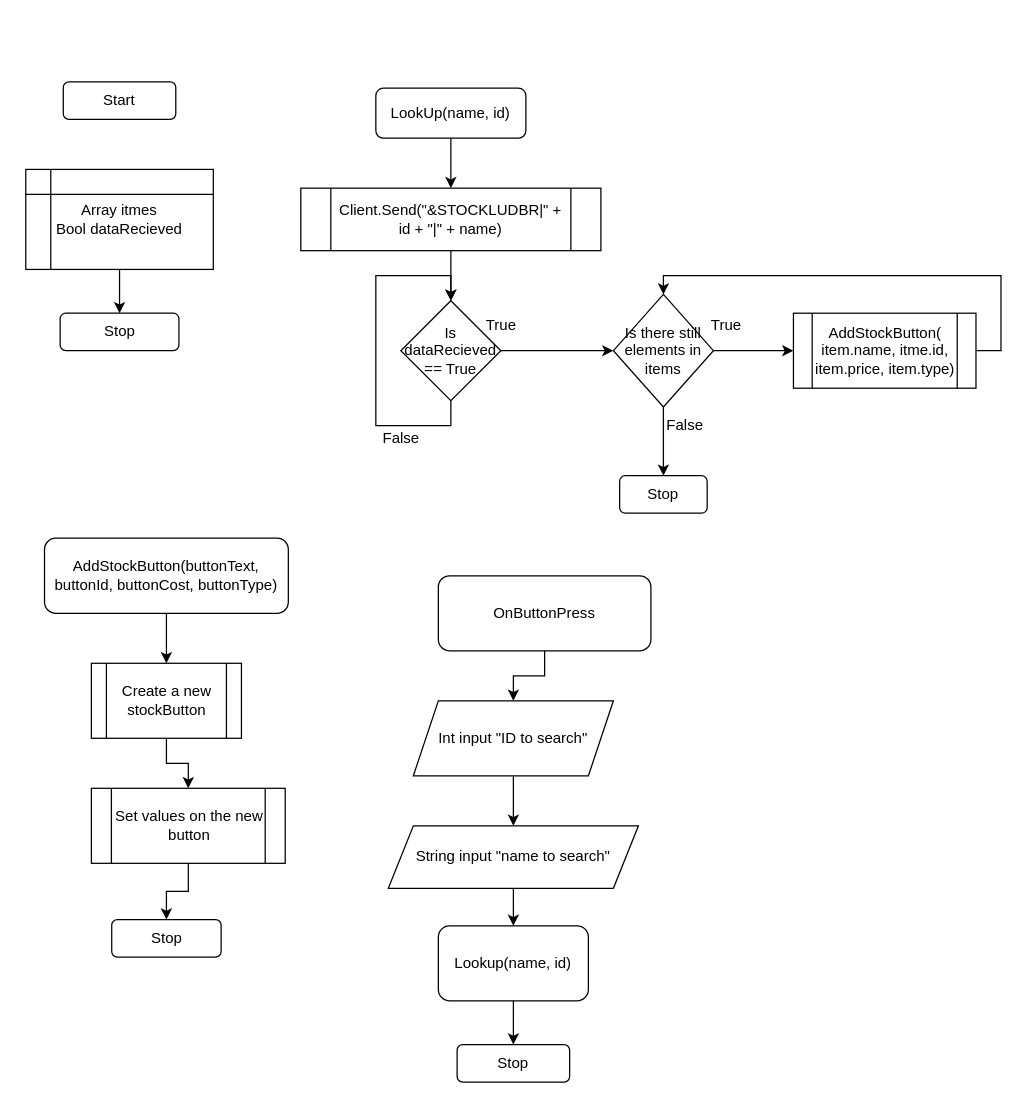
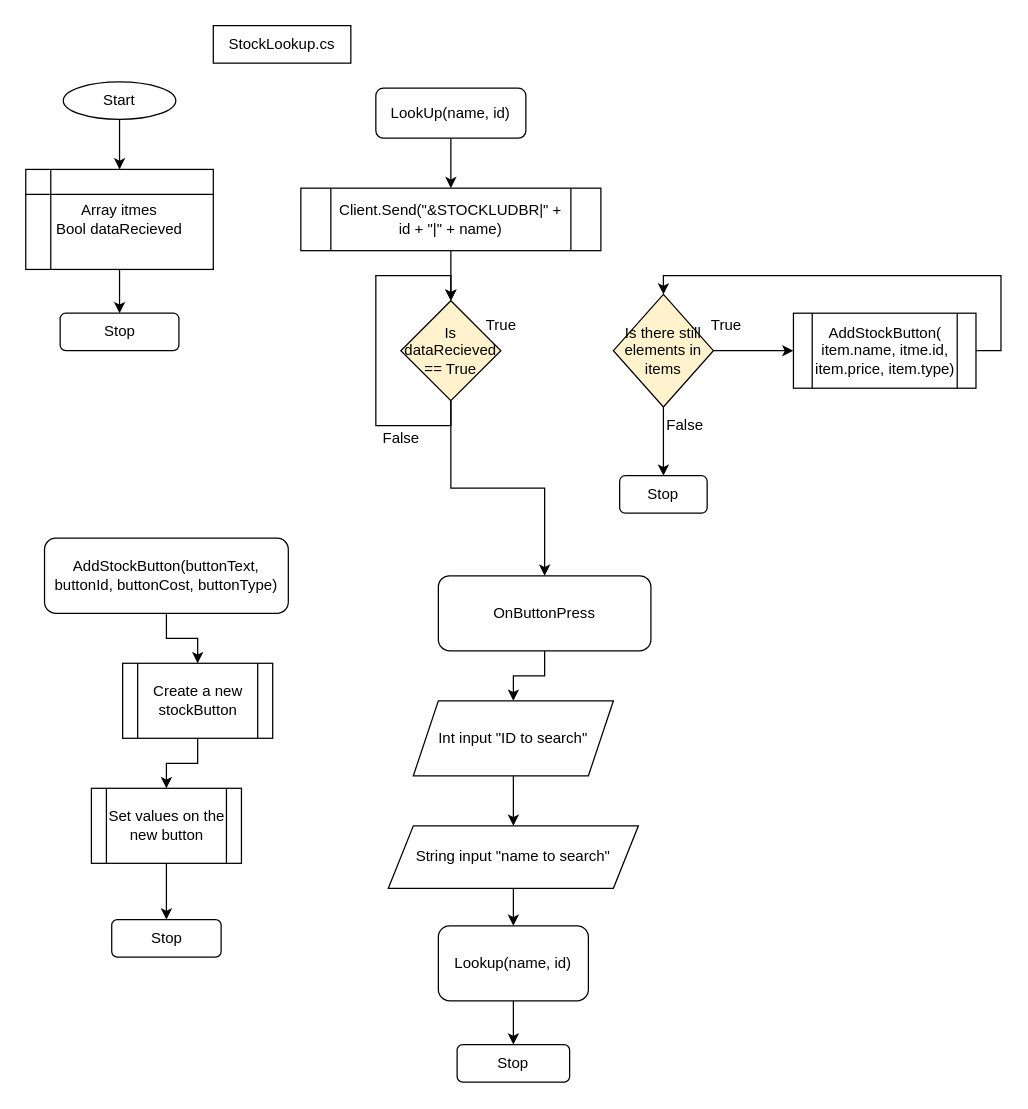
  <mxCell id="0" />
  <mxCell id="1" parent="0" />
  <mxCell id="2" style="edgeStyle=orthogonalEdgeStyle;rounded=0;orthogonalLoop=1;jettySize=auto;html=1;" parent="1" source="3" target="5" edge="1"><mxGeometry relative="1" as="geometry" /></mxCell>
  <mxCell id="3" value="LookUp(name, id)" style="rounded=1;whiteSpace=wrap;html=1;" parent="1" vertex="1"><mxGeometry x="300" y="70" width="120" height="40" as="geometry" /></mxCell>
  <mxCell id="4" style="edgeStyle=orthogonalEdgeStyle;rounded=0;orthogonalLoop=1;jettySize=auto;html=1;" parent="1" source="5" target="8" edge="1"><mxGeometry relative="1" as="geometry" /></mxCell>
  <mxCell id="5" value="Client.Send(&quot;&amp;amp;STOCKLUDBR|&quot; + id + &quot;|&quot; + name)" style="shape=process;whiteSpace=wrap;html=1;backgroundOutline=1;" parent="1" vertex="1"><mxGeometry x="240" y="150" width="240" height="50" as="geometry" /></mxCell>
- <mxCell id="6" style="edgeStyle=orthogonalEdgeStyle;rounded=0;orthogonalLoop=1;jettySize=auto;html=1;entryX=0;entryY=0.5;entryDx=0;entryDy=0;" parent="1" source="8" target="11" edge="1"><mxGeometry relative="1" as="geometry" /></mxCell>
+ <mxCell id="6" style="edgeStyle=orthogonalEdgeStyle;rounded=0;orthogonalLoop=1;jettySize=auto;html=1;" parent="1" source="8" target="32" edge="1"><mxGeometry relative="1" as="geometry" /></mxCell>
  <mxCell id="7" style="edgeStyle=orthogonalEdgeStyle;rounded=0;orthogonalLoop=1;jettySize=auto;html=1;exitX=0.5;exitY=1;exitDx=0;exitDy=0;entryX=0.5;entryY=0;entryDx=0;entryDy=0;" parent="1" source="8" target="8" edge="1"><mxGeometry relative="1" as="geometry"><mxPoint x="360" y="220" as="targetPoint" /><Array as="points"><mxPoint x="360" y="340" /><mxPoint x="300" y="340" /><mxPoint x="300" y="220" /><mxPoint x="360" y="220" /></Array></mxGeometry></mxCell>
- <mxCell id="8" value="Is dataRecieved == True" style="rhombus;whiteSpace=wrap;html=1;" parent="1" vertex="1"><mxGeometry x="320" y="240" width="80" height="80" as="geometry" /></mxCell>
+ <mxCell id="8" value="Is dataRecieved == True" style="rhombus;whiteSpace=wrap;html=1;fillColor=#fff2cc;" parent="1" vertex="1"><mxGeometry x="320" y="240" width="80" height="80" as="geometry" /></mxCell>
  <mxCell id="9" style="edgeStyle=orthogonalEdgeStyle;rounded=0;orthogonalLoop=1;jettySize=auto;html=1;entryX=0;entryY=0.5;entryDx=0;entryDy=0;" parent="1" source="11" target="14" edge="1"><mxGeometry relative="1" as="geometry" /></mxCell>
  <mxCell id="10" style="edgeStyle=orthogonalEdgeStyle;rounded=0;orthogonalLoop=1;jettySize=auto;html=1;entryX=0.5;entryY=0;entryDx=0;entryDy=0;" parent="1" source="11" target="12" edge="1"><mxGeometry relative="1" as="geometry" /></mxCell>
- <mxCell id="11" value="Is there still elements in items" style="rhombus;whiteSpace=wrap;html=1;" parent="1" vertex="1"><mxGeometry x="490" y="235" width="80" height="90" as="geometry" /></mxCell>
+ <mxCell id="11" value="Is there still elements in items" style="rhombus;whiteSpace=wrap;html=1;fillColor=#fff2cc;" parent="1" vertex="1"><mxGeometry x="490" y="235" width="80" height="90" as="geometry" /></mxCell>
  <mxCell id="12" value="Stop" style="rounded=1;whiteSpace=wrap;html=1;" parent="1" vertex="1"><mxGeometry x="495" y="380" width="70" height="30" as="geometry" /></mxCell>
  <mxCell id="13" style="edgeStyle=orthogonalEdgeStyle;rounded=0;orthogonalLoop=1;jettySize=auto;html=1;entryX=0.5;entryY=0;entryDx=0;entryDy=0;" parent="1" source="14" target="11" edge="1"><mxGeometry relative="1" as="geometry"><Array as="points"><mxPoint x="800" y="280" /><mxPoint x="800" y="220" /><mxPoint x="530" y="220" /></Array></mxGeometry></mxCell>
  <mxCell id="14" value="AddStockButton( item.name, itme.id, item.price, item.type)" style="shape=process;whiteSpace=wrap;html=1;backgroundOutline=1;" parent="1" vertex="1"><mxGeometry x="634" y="250" width="146" height="60" as="geometry" /></mxCell>
  <mxCell id="15" value="False" style="text;html=1;align=center;verticalAlign=middle;resizable=0;points=[];autosize=1;strokeColor=none;fillColor=none;" parent="1" vertex="1"><mxGeometry x="295" y="335" width="50" height="30" as="geometry" /></mxCell>
  <mxCell id="16" value="True" style="text;html=1;align=center;verticalAlign=middle;resizable=0;points=[];autosize=1;strokeColor=none;fillColor=none;" parent="1" vertex="1"><mxGeometry x="375" y="245" width="50" height="30" as="geometry" /></mxCell>
  <mxCell id="17" value="True" style="text;html=1;align=center;verticalAlign=middle;resizable=0;points=[];autosize=1;strokeColor=none;fillColor=none;" parent="1" vertex="1"><mxGeometry x="555" y="245" width="50" height="30" as="geometry" /></mxCell>
  <mxCell id="18" value="False" style="text;html=1;align=center;verticalAlign=middle;resizable=0;points=[];autosize=1;strokeColor=none;fillColor=none;" parent="1" vertex="1"><mxGeometry x="522" y="325" width="50" height="30" as="geometry" /></mxCell>
- <mxCell id="19" value="Start" style="rounded=1;whiteSpace=wrap;html=1;" parent="1" vertex="1"><mxGeometry x="50" y="65" width="90" height="30" as="geometry" /></mxCell>
+ <mxCell id="19" value="Start" style="ellipse;whiteSpace=wrap;html=1;" parent="1" vertex="1"><mxGeometry x="50" y="65" width="90" height="30" as="geometry" /></mxCell>
  <mxCell id="20" value="Array itmes&lt;br&gt;Bool dataRecieved" style="shape=internalStorage;whiteSpace=wrap;html=1;backgroundOutline=1;" parent="1" vertex="1"><mxGeometry x="20" y="135" width="150" height="80" as="geometry" /></mxCell>
  <mxCell id="21" value="Stop" style="rounded=1;whiteSpace=wrap;html=1;" parent="1" vertex="1"><mxGeometry x="47.5" y="250" width="95" height="30" as="geometry" /></mxCell>
+ <mxCell id="22" value="" style="endArrow=classic;html=1;rounded=0;entryX=0.5;entryY=0;entryDx=0;entryDy=0;exitX=0.5;exitY=1;exitDx=0;exitDy=0;" parent="1" source="19" target="20" edge="1"><mxGeometry width="50" height="50" relative="1" as="geometry"><mxPoint x="250" y="300" as="sourcePoint" /><mxPoint x="300" y="250" as="targetPoint" /></mxGeometry></mxCell>
  <mxCell id="23" value="" style="endArrow=classic;html=1;rounded=0;entryX=0.5;entryY=0;entryDx=0;entryDy=0;exitX=0.5;exitY=1;exitDx=0;exitDy=0;" parent="1" source="20" target="21" edge="1"><mxGeometry width="50" height="50" relative="1" as="geometry"><mxPoint x="250" y="300" as="sourcePoint" /><mxPoint x="300" y="250" as="targetPoint" /></mxGeometry></mxCell>
  <mxCell id="24" style="edgeStyle=orthogonalEdgeStyle;rounded=0;orthogonalLoop=1;jettySize=auto;html=1;" parent="1" source="25" target="27" edge="1"><mxGeometry relative="1" as="geometry" /></mxCell>
  <mxCell id="25" value="AddStockButton(buttonText, buttonId, buttonCost, buttonType)" style="rounded=1;whiteSpace=wrap;html=1;" parent="1" vertex="1"><mxGeometry x="35" y="430" width="195" height="60" as="geometry" /></mxCell>
  <mxCell id="26" style="edgeStyle=orthogonalEdgeStyle;rounded=0;orthogonalLoop=1;jettySize=auto;html=1;entryX=0.5;entryY=0;entryDx=0;entryDy=0;" parent="1" source="27" target="29" edge="1"><mxGeometry relative="1" as="geometry" /></mxCell>
- <mxCell id="27" value="Create a new stockButton" style="shape=process;whiteSpace=wrap;html=1;backgroundOutline=1;" parent="1" vertex="1"><mxGeometry x="72.5" y="530" width="120" height="60" as="geometry" /></mxCell>
+ <mxCell id="27" value="Create a new stockButton" style="shape=process;whiteSpace=wrap;html=1;backgroundOutline=1;" parent="1" vertex="1"><mxGeometry x="97.5" y="530" width="120" height="60" as="geometry" /></mxCell>
  <mxCell id="28" style="edgeStyle=orthogonalEdgeStyle;rounded=0;orthogonalLoop=1;jettySize=auto;html=1;entryX=0.5;entryY=0;entryDx=0;entryDy=0;" parent="1" source="29" target="30" edge="1"><mxGeometry relative="1" as="geometry" /></mxCell>
- <mxCell id="29" value="Set values on the new button" style="shape=process;whiteSpace=wrap;html=1;backgroundOutline=1;" parent="1" vertex="1"><mxGeometry x="72.5" y="630" width="155" height="60" as="geometry" /></mxCell>
+ <mxCell id="29" value="Set values on the new button" style="shape=process;whiteSpace=wrap;html=1;backgroundOutline=1;" parent="1" vertex="1"><mxGeometry x="72.5" y="630" width="120" height="60" as="geometry" /></mxCell>
  <mxCell id="30" value="Stop" style="rounded=1;whiteSpace=wrap;html=1;" parent="1" vertex="1"><mxGeometry x="88.75" y="735" width="87.5" height="30" as="geometry" /></mxCell>
  <mxCell id="31" style="edgeStyle=orthogonalEdgeStyle;rounded=0;orthogonalLoop=1;jettySize=auto;html=1;entryX=0.5;entryY=0;entryDx=0;entryDy=0;" parent="1" source="32" target="34" edge="1"><mxGeometry relative="1" as="geometry" /></mxCell>
  <mxCell id="32" value="OnButtonPress" style="rounded=1;whiteSpace=wrap;html=1;" parent="1" vertex="1"><mxGeometry x="350" y="460" width="170" height="60" as="geometry" /></mxCell>
  <mxCell id="33" style="edgeStyle=orthogonalEdgeStyle;rounded=0;orthogonalLoop=1;jettySize=auto;html=1;entryX=0.5;entryY=0;entryDx=0;entryDy=0;" parent="1" source="34" target="36" edge="1"><mxGeometry relative="1" as="geometry" /></mxCell>
  <mxCell id="34" value="Int input &quot;ID to search&quot;" style="shape=parallelogram;perimeter=parallelogramPerimeter;whiteSpace=wrap;html=1;fixedSize=1;" parent="1" vertex="1"><mxGeometry x="330" y="560" width="160" height="60" as="geometry" /></mxCell>
  <mxCell id="35" style="edgeStyle=orthogonalEdgeStyle;rounded=0;orthogonalLoop=1;jettySize=auto;html=1;entryX=0.5;entryY=0;entryDx=0;entryDy=0;" parent="1" source="36" target="38" edge="1"><mxGeometry relative="1" as="geometry" /></mxCell>
  <mxCell id="36" value="String input &quot;name to search&quot;" style="shape=parallelogram;perimeter=parallelogramPerimeter;whiteSpace=wrap;html=1;fixedSize=1;" parent="1" vertex="1"><mxGeometry x="310" y="660" width="200" height="50" as="geometry" /></mxCell>
  <mxCell id="37" style="edgeStyle=orthogonalEdgeStyle;rounded=0;orthogonalLoop=1;jettySize=auto;html=1;entryX=0.5;entryY=0;entryDx=0;entryDy=0;" parent="1" source="38" target="39" edge="1"><mxGeometry relative="1" as="geometry" /></mxCell>
  <mxCell id="38" value="Lookup(name, id)" style="rounded=1;whiteSpace=wrap;html=1;" parent="1" vertex="1"><mxGeometry x="350" y="740" width="120" height="60" as="geometry" /></mxCell>
  <mxCell id="39" value="Stop" style="rounded=1;whiteSpace=wrap;html=1;" parent="1" vertex="1"><mxGeometry x="365" y="835" width="90" height="30" as="geometry" /></mxCell>
+ <mxCell id="40" value="StockLookup.cs" style="rounded=0;whiteSpace=wrap;html=1;" vertex="1" parent="1"><mxGeometry x="170" width="110" height="30" as="geometry" y="20" /></mxCell>
